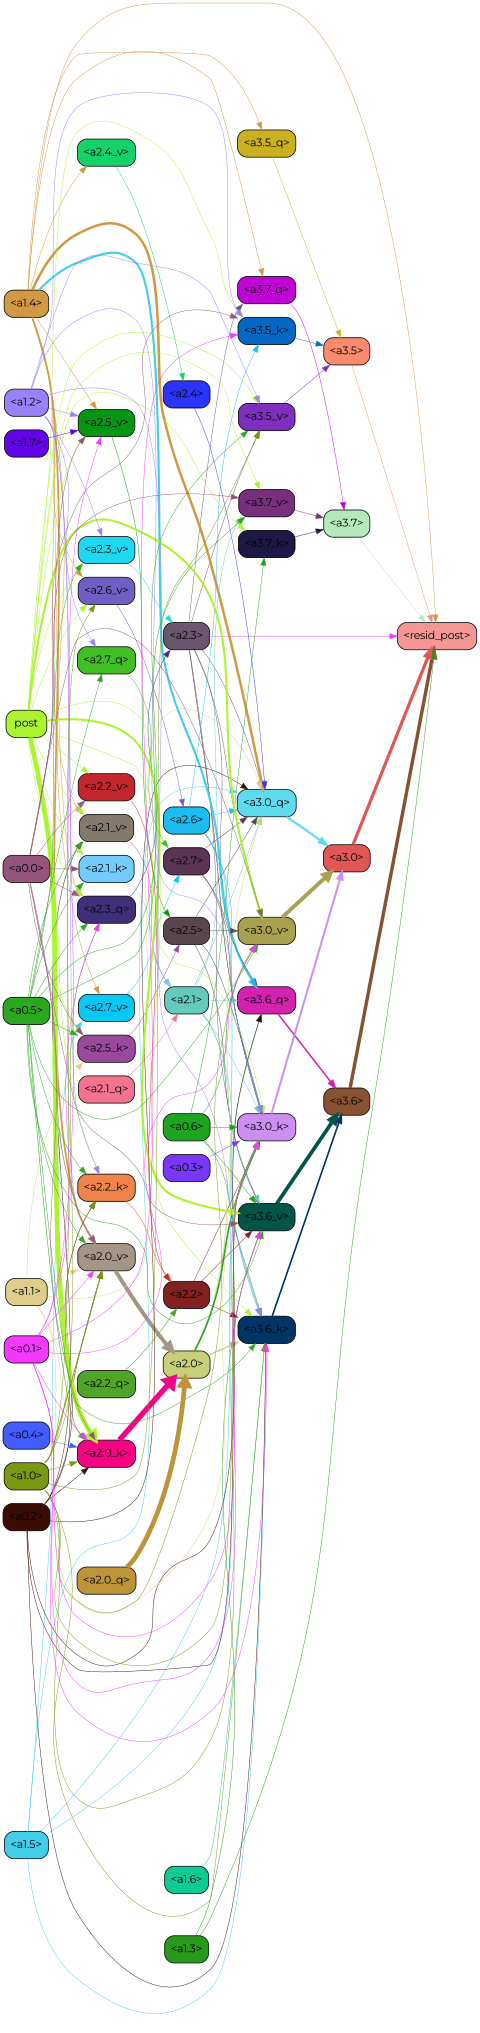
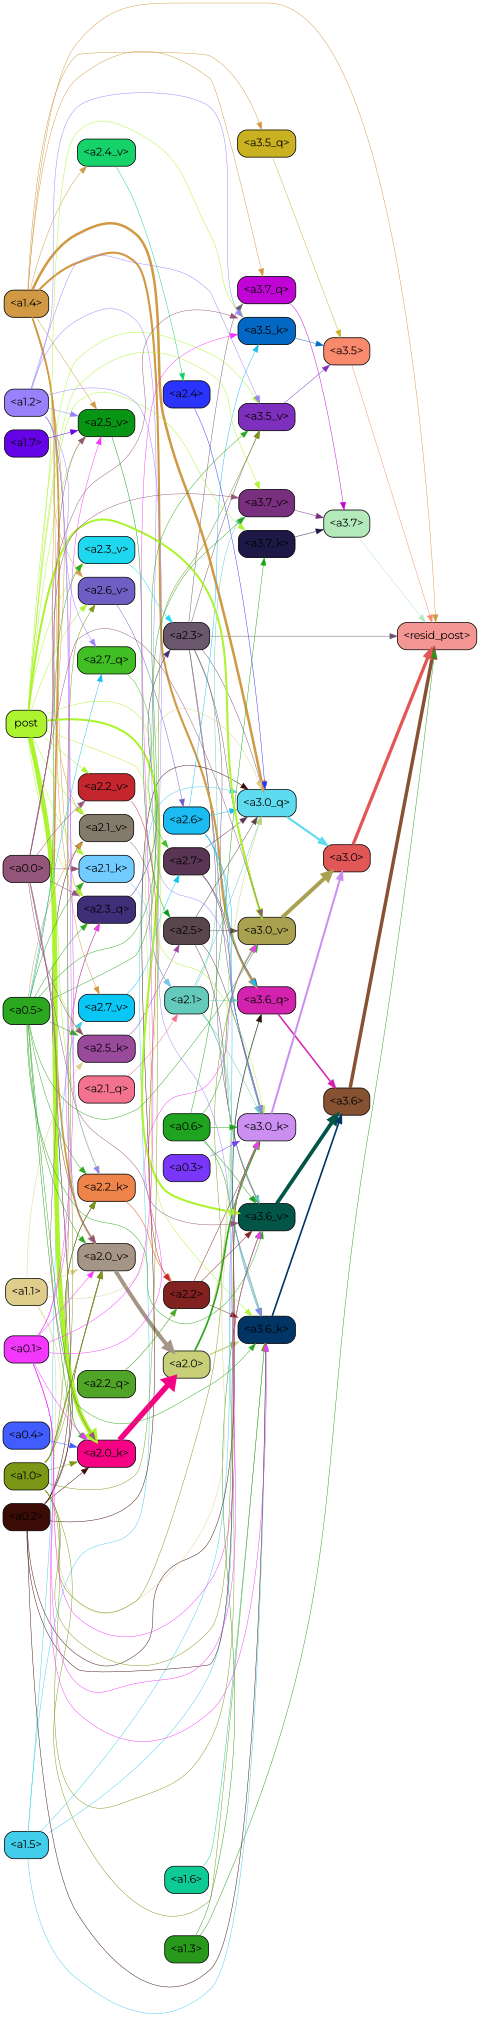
  strict digraph {
    fontname=Montserrat
    rankdir=LR
    splines=true
    node [color=black fontname=Montserrat shape=box style="filled, rounded"]
    edge [color="#acf42f" fontname=Montserrat penwidth=0.6]
    "<a3.7>" [fillcolor="#b4e9bc"]
    "<resid_post>" [fillcolor="#f49794"]
    "<a3.6>" [fillcolor="#865232"]
    "<a3.5>" [fillcolor="#fa8a6d"]
    "<a3.0>" [fillcolor="#e05755"]
    "<a2.3>" [fillcolor="#6a576e"]
    "<a3.7_q>" [fillcolor="#c004d5"]
    "<a3.6_q>" [fillcolor="#d323ae"]
    "<a3.0_q>" [fillcolor="#5fdbef"]
    "<a3.0_k>" [fillcolor="#cb8ff2"]
    "<a3.6_v>" [fillcolor="#035548"]
    "<a3.5_v>" [fillcolor="#7e2fbd"]
    "<a3.0_v>" [fillcolor="#aaa150"]
    "<a1.4>" [fillcolor="#d19943"]
    "<a3.5_q>" [fillcolor="#cab121"]
    "<a2.3_q>" [fillcolor="#3f2f79"]
    "<a2.7_v>" [fillcolor="#09c7f5"]
    "<a2.6_v>" [fillcolor="#6f5ec4"]
    "<a2.5_v>" [fillcolor="#089514"]
    "<a2.4_v>" [fillcolor="#15d26a"]
    "<a2.1_v>" [fillcolor="#837a6b"]
    "<a2.0_v>" [fillcolor="#a49586"]
    "<a2.7>" [fillcolor="#5a3654"]
    "<a2.6>" [fillcolor="#1bbcf1"]
    "<a2.5>" [fillcolor="#59464c"]
    "<a2.4>" [fillcolor="#2b34fd"]
    "<a2.1>" [fillcolor="#64cbbc"]
    "<a2.0>" [fillcolor="#c7d078"]
    "<a3.6_k>" [fillcolor="#013565"]
    "<a3.5_k>" [fillcolor="#0268c3"]
    "<a3.7_v>" [fillcolor="#782f7e"]
    "<a1.3>" [fillcolor="#28991b"]
    "<a3.7_k>" [fillcolor="#1d1845"]
    "<a1.5>" [fillcolor="#42cdeb"]
    "<a0.2>" [fillcolor="#3b0c06"]
    "<a2.2_k>" [fillcolor="#ef844b"]
    "<a2.0_k>" [fillcolor="#f60284"]
    "<a2.2>" [fillcolor="#812221"]
    "<a1.1>" [fillcolor="#dfce8b"]
    "<a2.5_k>" [fillcolor="#994a9a"]
    "<a0.6>" [fillcolor="#1ea41e"]
    n42 [fillcolor="#acf42f" label=post]
    "<a2.1_k>" [fillcolor="#73ccff"]
    "<a2.3_v>" [fillcolor="#1dd8ef"]
    "<a2.2_v>" [fillcolor="#c4262d"]
    "<a1.6>" [fillcolor="#0ecb95"]
    "<a1.2>" [fillcolor="#9881fb"]
    "<a2.7_q>" [fillcolor="#40be24"]
    "<a1.0>" [fillcolor="#7a9815"]
    "<a0.5>" [fillcolor="#2ca820"]
    "<a0.1>" [fillcolor="#f338fe"]
    "<a0.0>" [fillcolor="#93567a"]
    "<a0.3>" [fillcolor="#7938f9"]
    "<a2.2_q>" [fillcolor="#50a427"]
    "<a2.1_q>" [fillcolor="#f3738f"]
-   "<a2.0_q>" [fillcolor="#be9439"]
    "<a0.4>" [fillcolor="#415dff"]
    "<a1.7>" [fillcolor="#6403e6"]
    "<a3.7>" -> "<resid_post>" [color="#b4e9bc" penwidth=0.6239100098609924]
    "<a3.6>" -> "<resid_post>" [color="#865232" penwidth=4.569062113761902]
    "<a3.5>" -> "<resid_post>" [color="#fa8a6d"]
    "<a3.0>" -> "<resid_post>" [color="#e05755" penwidth=4.283544182777405]
-   "<a2.3>" -> "<resid_post>" [color="#f338fe"]
+   "<a2.3>" -> "<resid_post>" [color="#6a576e"]
    "<a2.3>" -> "<a3.7_q>" [color="#6a576e"]
    "<a2.3>" -> "<a3.6_q>" [color="#6a576e"]
    "<a2.3>" -> "<a3.0_q>" [color="#6a576e"]
-   "<a2.3>" -> "<a3.0_k>" [color="#3b0c06"]
+   "<a2.3>" -> "<a3.0_k>" [color="#6a576e"]
    "<a2.3>" -> "<a3.6_v>" [color="#6a576e"]
    "<a2.3>" -> "<a3.5_v>" [color="#6a576e"]
    "<a2.3>" -> "<a3.0_v>" [color="#6a576e"]
    "<a3.7_q>" -> "<a3.7>" [color="#c004d5"]
    "<a3.6_q>" -> "<a3.6>" [color="#d323ae" penwidth=2.0347584784030914]
    "<a3.0_q>" -> "<a3.0>" [color="#5fdbef" penwidth=2.8635367155075073]
    "<a3.0_k>" -> "<a3.0>" [color="#cb8ff2" penwidth=2.632905662059784]
    "<a3.6_v>" -> "<a3.6>" [color="#035548" penwidth=4.981305837631226]
    "<a3.5_v>" -> "<a3.5>" [color="#7e2fbd"]
    "<a3.0_v>" -> "<a3.0>" [color="#aaa150" penwidth=5.168330669403076]
    "<a1.4>" -> "<resid_post>" [color="#d19943"]
    "<a1.4>" -> "<a3.7_q>" [color="#d19943"]
-   "<a1.4>" -> "<a3.6_q>" [color="#42cdeb" penwidth=2.7934007048606873]
+   "<a1.4>" -> "<a3.6_q>" [color="#d19943" penwidth=2.7934007048606873]
    "<a1.4>" -> "<a3.0_q>" [color="#d19943" penwidth=3.340754985809326]
    "<a1.4>" -> "<a3.5_q>" [color="#d19943"]
    "<a1.4>" -> "<a2.3_q>" [color="#d19943"]
    "<a1.4>" -> "<a2.7_v>" [color="#d19943"]
    "<a1.4>" -> "<a2.6_v>" [color="#d19943"]
    "<a1.4>" -> "<a2.5_v>" [color="#d19943"]
    "<a1.4>" -> "<a2.4_v>" [color="#d19943"]
    "<a1.4>" -> "<a2.1_v>" [color="#d19943"]
    "<a1.4>" -> "<a2.0_v>" [color="#d19943" penwidth=2.268759250640869]
    "<a3.5_q>" -> "<a3.5>" [color="#cab121"]
    "<a2.3_q>" -> "<a2.3>" [color="#3f2f79"]
    "<a2.7_v>" -> "<a2.7>" [color="#09c7f5"]
    "<a2.6_v>" -> "<a2.6>" [color="#6f5ec4"]
    "<a2.5_v>" -> "<a2.5>" [color="#089514"]
    "<a2.4_v>" -> "<a2.4>" [color="#15d26a"]
    "<a2.1_v>" -> "<a2.1>" [color="#837a6b"]
    "<a2.0_v>" -> "<a2.0>" [color="#a49586" penwidth=5.231471925973892]
    "<a2.7>" -> "<a3.6_q>" [color="#5a3654"]
    "<a2.7>" -> "<a3.0_q>" [color="#5a3654"]
    "<a2.7>" -> "<a3.0_k>" [color="#5a3654"]
    "<a2.6>" -> "<a3.6_q>" [color="#1bbcf1"]
    "<a2.6>" -> "<a3.0_q>" [color="#1bbcf1"]
    "<a2.6>" -> "<a3.0_k>" [color="#1bbcf1"]
    "<a2.6>" -> "<a3.6_k>" [color="#1bbcf1"]
    "<a2.6>" -> "<a3.5_k>" [color="#1bbcf1"]
    "<a2.5>" -> "<a3.0_q>" [color="#59464c"]
    "<a2.5>" -> "<a3.0_k>" [color="#59464c"]
    "<a2.5>" -> "<a3.6_v>" [color="#59464c"]
    "<a2.5>" -> "<a3.0_v>" [color="#59464c"]
    "<a2.4>" -> "<a3.0_q>" [color="#2b34fd"]
    "<a2.1>" -> "<a3.6_q>" [color="#64cbbc"]
    "<a2.1>" -> "<a3.0_q>" [color="#64cbbc"]
    "<a2.1>" -> "<a3.0_k>" [color="#64cbbc"]
    "<a2.1>" -> "<a3.6_v>" [color="#64cbbc"]
    "<a2.1>" -> "<a3.6_k>" [color="#64cbbc"]
    "<a2.1>" -> "<a3.7_v>" [color="#64cbbc"]
    "<a2.0>" -> "<a3.6_q>" [color="#c7d078"]
    "<a2.0>" -> "<a3.0_q>" [color="#c7d078"]
    "<a2.0>" -> "<a3.0_k>" [color="#2ca820" penwidth=2.161143198609352]
    "<a2.0>" -> "<a3.6_k>" [color="#c7d078" penwidth=1.6382827460765839]
    "<a3.6_k>" -> "<a3.6>" [color="#013565" penwidth=2.1760786175727844]
    "<a3.5_k>" -> "<a3.5>" [color="#0268c3"]
    "<a3.7_v>" -> "<a3.7>" [color="#782f7e"]
    "<a1.3>" -> "<resid_post>" [color="#28991b"]
    "<a1.3>" -> "<a3.6_v>" [color="#28991b"]
    "<a3.7_k>" -> "<a3.7>" [color="#1d1845"]
    "<a1.5>" -> "<a3.6_q>" [color="#42cdeb"]
    "<a1.5>" -> "<a3.0_q>" [color="#42cdeb"]
    "<a1.5>" -> "<a3.0_k>" [color="#42cdeb"]
    "<a1.5>" -> "<a2.7_v>" [color="#42cdeb"]
    "<a1.5>" -> "<a3.6_k>" [color="#42cdeb"]
    "<a0.2>" -> "<a3.6_q>" [color="#3b0c06"]
    "<a0.2>" -> "<a3.0_q>" [color="#3b0c06"]
    "<a0.2>" -> "<a3.0_k>" [color="#3b0c06"]
    "<a0.2>" -> "<a2.1_v>" [color="#3b0c06"]
    "<a0.2>" -> "<a2.0_v>" [color="#3b0c06"]
    "<a0.2>" -> "<a3.6_k>" [color="#3b0c06"]
    "<a0.2>" -> "<a2.2_k>" [color="#3b0c06"]
    "<a0.2>" -> "<a2.0_k>" [color="#3b0c06"]
    "<a2.2_k>" -> "<a2.2>" [color="#ef844b" penwidth=0.8854708671569824]
    "<a2.0_k>" -> "<a2.0>" [color="#f60284" penwidth=7.231504917144775]
    "<a2.2>" -> "<a3.0_k>" [color="#812221"]
    "<a2.2>" -> "<a3.6_v>" [color="#812221"]
    "<a2.2>" -> "<a3.6_k>" [color="#812221"]
    "<a1.1>" -> "<a3.0_q>" [color="#dfce8b"]
    "<a1.1>" -> "<a3.0_k>" [color="#dfce8b"]
    "<a1.1>" -> "<a2.0_v>" [color="#dfce8b"]
    "<a1.1>" -> "<a2.0_k>" [color="#dfce8b"]
    "<a1.1>" -> "<a2.5_k>" [color="#dfce8b"]
    "<a2.5_k>" -> "<a2.5>" [color="#994a9a"]
    "<a0.6>" -> "<a3.0_k>" [color="#1ea41e"]
    "<a0.6>" -> "<a3.6_v>" [color="#1ea41e"]
    "<a0.6>" -> "<a3.0_v>" [color="#1ea41e"]
    "<a0.6>" -> "<a3.6_k>" [color="#1ea41e"]
    "<a0.6>" -> "<a3.7_k>" [color="#1ea41e"]
    n42 -> "<a3.0_k>"
    n42 -> "<a3.6_v>" [penwidth=2.7825746536254883]
    n42 -> "<a3.5_v>"
    n42 -> "<a3.0_v>" [penwidth=2.6950180530548096]
    n42 -> "<a2.3_q>"
    n42 -> "<a2.6_v>"
    n42 -> "<a2.5_v>"
    n42 -> "<a2.1_v>"
    n42 -> "<a2.0_v>"
    n42 -> "<a3.6_k>"
    n42 -> "<a3.5_k>"
    n42 -> "<a3.7_v>"
    n42 -> "<a3.7_k>"
    n42 -> "<a2.2_k>" [penwidth=0.6698317527770996]
    n42 -> "<a2.0_k>" [penwidth=6.12570995092392]
    n42 -> "<a2.5_k>"
    n42 -> "<a2.1_k>"
    n42 -> "<a2.3_v>"
    n42 -> "<a2.2_v>"
    "<a2.1_k>" -> "<a2.1>" [color="#73ccff"]
    "<a2.3_v>" -> "<a2.3>" [color="#1dd8ef"]
    "<a2.2_v>" -> "<a2.2>" [color="#c4262d"]
    "<a1.6>" -> "<a3.6_k>" [color="#0ecb95"]
    "<a1.2>" -> "<a3.0_k>" [color="#9881fb"]
    "<a1.2>" -> "<a3.5_v>" [color="#9881fb"]
    "<a1.2>" -> "<a2.5_v>" [color="#9881fb"]
    "<a1.2>" -> "<a2.0_v>" [color="#9881fb"]
    "<a1.2>" -> "<a3.6_k>" [color="#9881fb"]
    "<a1.2>" -> "<a3.5_k>" [color="#9881fb"]
    "<a1.2>" -> "<a2.2_k>" [color="#9881fb"]
-   "<a1.2>" -> "<a2.3_v>" [color="#9881fb"]
    "<a1.2>" -> "<a2.7_q>" [color="#9881fb"]
    "<a2.7_q>" -> "<a2.7>" [color="#40be24"]
    "<a1.0>" -> "<a3.0_k>" [color="#7a9815"]
    "<a1.0>" -> "<a3.6_v>" [color="#7a9815"]
    "<a1.0>" -> "<a3.5_v>" [color="#7a9815"]
    "<a1.0>" -> "<a3.0_v>" [color="#7a9815"]
    "<a1.0>" -> "<a2.3_q>" [color="#7a9815"]
    "<a1.0>" -> "<a2.6_v>" [color="#7a9815"]
    "<a1.0>" -> "<a2.0_v>" [color="#7a9815" penwidth=1.2213096618652344]
    "<a1.0>" -> "<a3.6_k>" [color="#7a9815"]
    "<a1.0>" -> "<a2.2_k>" [color="#7a9815"]
    "<a1.0>" -> "<a2.0_k>" [color="#7a9815"]
    "<a0.5>" -> "<a3.6_v>" [color="#2ca820"]
    "<a0.5>" -> "<a3.5_v>" [color="#2ca820"]
    "<a0.5>" -> "<a3.0_v>" [color="#2ca820"]
    "<a0.5>" -> "<a2.3_q>" [color="#2ca820"]
-   "<a0.5>" -> "<a2.1_v>" [color="#2ca820"]
+   "<a0.5>" -> "<a2.1_v>" [color="#d19943"]
    "<a0.5>" -> "<a2.0_v>" [color="#2ca820"]
    "<a0.5>" -> "<a3.6_k>" [color="#2ca820"]
    "<a0.5>" -> "<a3.7_v>" [color="#2ca820"]
    "<a0.5>" -> "<a2.2_k>" [color="#2ca820"]
    "<a0.5>" -> "<a2.0_k>" [color="#2ca820" penwidth=0.6900839805603027]
    "<a0.5>" -> "<a2.5_k>" [color="#2ca820"]
    "<a0.5>" -> "<a2.1_k>" [color="#2ca820"]
    "<a0.5>" -> "<a2.3_v>" [color="#2ca820"]
-   "<a0.5>" -> "<a2.7_q>" [color="#2ca820"]
+   "<a0.5>" -> "<a2.7_q>" [color="#1bbcf1"]
    "<a0.1>" -> "<a3.0_k>" [color="#f338fe"]
    "<a0.1>" -> "<a3.6_v>" [color="#f338fe"]
    "<a0.1>" -> "<a3.0_v>" [color="#f338fe"]
    "<a0.1>" -> "<a2.3_q>" [color="#f338fe"]
    "<a0.1>" -> "<a2.5_v>" [color="#f338fe"]
    "<a0.1>" -> "<a2.0_v>" [color="#f338fe"]
    "<a0.1>" -> "<a3.6_k>" [color="#f338fe"]
    "<a0.1>" -> "<a3.5_k>" [color="#f338fe"]
    "<a0.1>" -> "<a2.0_k>" [color="#f338fe"]
    "<a0.0>" -> "<a3.6_v>" [color="#93567a"]
    "<a0.0>" -> "<a3.0_v>" [color="#93567a"]
    "<a0.0>" -> "<a2.3_q>" [color="#93567a"]
    "<a0.0>" -> "<a2.5_v>" [color="#93567a"]
    "<a0.0>" -> "<a2.0_v>" [color="#93567a"]
    "<a0.0>" -> "<a3.5_k>" [color="#93567a"]
    "<a0.0>" -> "<a3.7_v>" [color="#93567a"]
    "<a0.0>" -> "<a2.0_k>" [color="#93567a"]
    "<a0.0>" -> "<a2.5_k>" [color="#93567a"]
    "<a0.0>" -> "<a2.1_k>" [color="#93567a"]
    "<a0.0>" -> "<a2.2_v>" [color="#93567a"]
    "<a0.3>" -> "<a3.0_k>" [color="#7938f9"]
    "<a2.2_q>" -> "<a2.2>" [color="#50a427" penwidth=0.7553567886352539]
    "<a2.1_q>" -> "<a2.1>" [color="#f3738f"]
-   "<a2.0_q>" -> "<a2.0>" [color="#be9439" penwidth=6.256794691085815]
    "<a0.4>" -> "<a2.0_k>" [color="#415dff"]
    "<a1.7>" -> "<a2.5_v>" [color="#6403e6"]
  }
